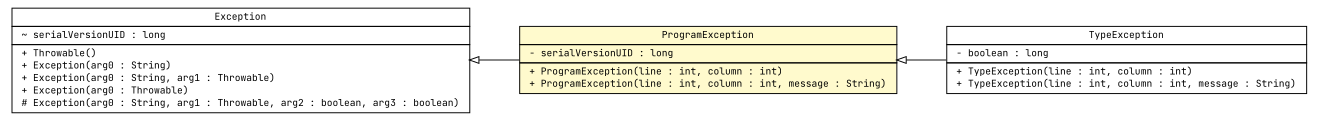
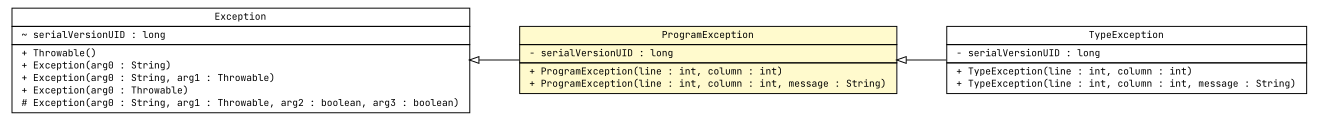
  digraph {
    fontname="JetBrains Mono"
    nodesep=0.25
    rankdir=LR
    ranksep=0.5
    node [fontcolor=black fontname="JetBrains Mono" fontsize=10.0 shape=plaintext]
    edge [arrowtail=empty dir=back fontname="JetBrains Mono" fontsize=10 headport=p labelfontname=Helvetica labelfontsize=10 tailport=p]
-   n1 [label=<<table title="model.programs.TypeException" border="0" cellborder="1" cellspacing="0" cellpadding="2" port="p" href="./TypeException.html"> 		<tr><td><table border="0" cellspacing="0" cellpadding="1"> <tr><td align="center" balign="center"> TypeException </td></tr> 		</table></td></tr> 		<tr><td><table border="0" cellspacing="0" cellpadding="1"> <tr><td align="left" balign="left"> - boolean : long </td></tr> 		</table></td></tr> 		<tr><td><table border="0" cellspacing="0" cellpadding="1"> <tr><td align="left" balign="left"> + TypeException(line : int, column : int) </td></tr> <tr><td align="left" balign="left"> + TypeException(line : int, column : int, message : String) </td></tr> 		</table></td></tr> 		</table>>]
+   n1 [label=<<table title="model.programs.TypeException" border="0" cellborder="1" cellspacing="0" cellpadding="2" port="p" href="./TypeException.html"> 		<tr><td><table border="0" cellspacing="0" cellpadding="1"> <tr><td align="center" balign="center"> TypeException </td></tr> 		</table></td></tr> 		<tr><td><table border="0" cellspacing="0" cellpadding="1"> <tr><td align="left" balign="left"> - serialVersionUID : long </td></tr> 		</table></td></tr> 		<tr><td><table border="0" cellspacing="0" cellpadding="1"> <tr><td align="left" balign="left"> + TypeException(line : int, column : int) </td></tr> <tr><td align="left" balign="left"> + TypeException(line : int, column : int, message : String) </td></tr> 		</table></td></tr> 		</table>>]
    n2 [label=<<table title="model.programs.ProgramException" border="0" cellborder="1" cellspacing="0" cellpadding="2" port="p" bgcolor="lemonChiffon" href="./ProgramException.html"> 		<tr><td><table border="0" cellspacing="0" cellpadding="1"> <tr><td align="center" balign="center"> ProgramException </td></tr> 		</table></td></tr> 		<tr><td><table border="0" cellspacing="0" cellpadding="1"> <tr><td align="left" balign="left"> - serialVersionUID : long </td></tr> 		</table></td></tr> 		<tr><td><table border="0" cellspacing="0" cellpadding="1"> <tr><td align="left" balign="left"> + ProgramException(line : int, column : int) </td></tr> <tr><td align="left" balign="left"> + ProgramException(line : int, column : int, message : String) </td></tr> 		</table></td></tr> 		</table>>]
    n3 [label=<<table title="java.lang.Exception" border="0" cellborder="1" cellspacing="0" cellpadding="2" port="p" href="http://java.sun.com/j2se/1.4.2/docs/api/java/lang/Exception.html"> 		<tr><td><table border="0" cellspacing="0" cellpadding="1"> <tr><td align="center" balign="center"> Exception </td></tr> 		</table></td></tr> 		<tr><td><table border="0" cellspacing="0" cellpadding="1"> <tr><td align="left" balign="left"> ~ serialVersionUID : long </td></tr> 		</table></td></tr> 		<tr><td><table border="0" cellspacing="0" cellpadding="1"> <tr><td align="left" balign="left"> + Throwable() </td></tr> <tr><td align="left" balign="left"> + Exception(arg0 : String) </td></tr> <tr><td align="left" balign="left"> + Exception(arg0 : String, arg1 : Throwable) </td></tr> <tr><td align="left" balign="left"> + Exception(arg0 : Throwable) </td></tr> <tr><td align="left" balign="left"> # Exception(arg0 : String, arg1 : Throwable, arg2 : boolean, arg3 : boolean) </td></tr> 		</table></td></tr> 		</table>>]
    n2 -> n1
    n3 -> n2
  }
